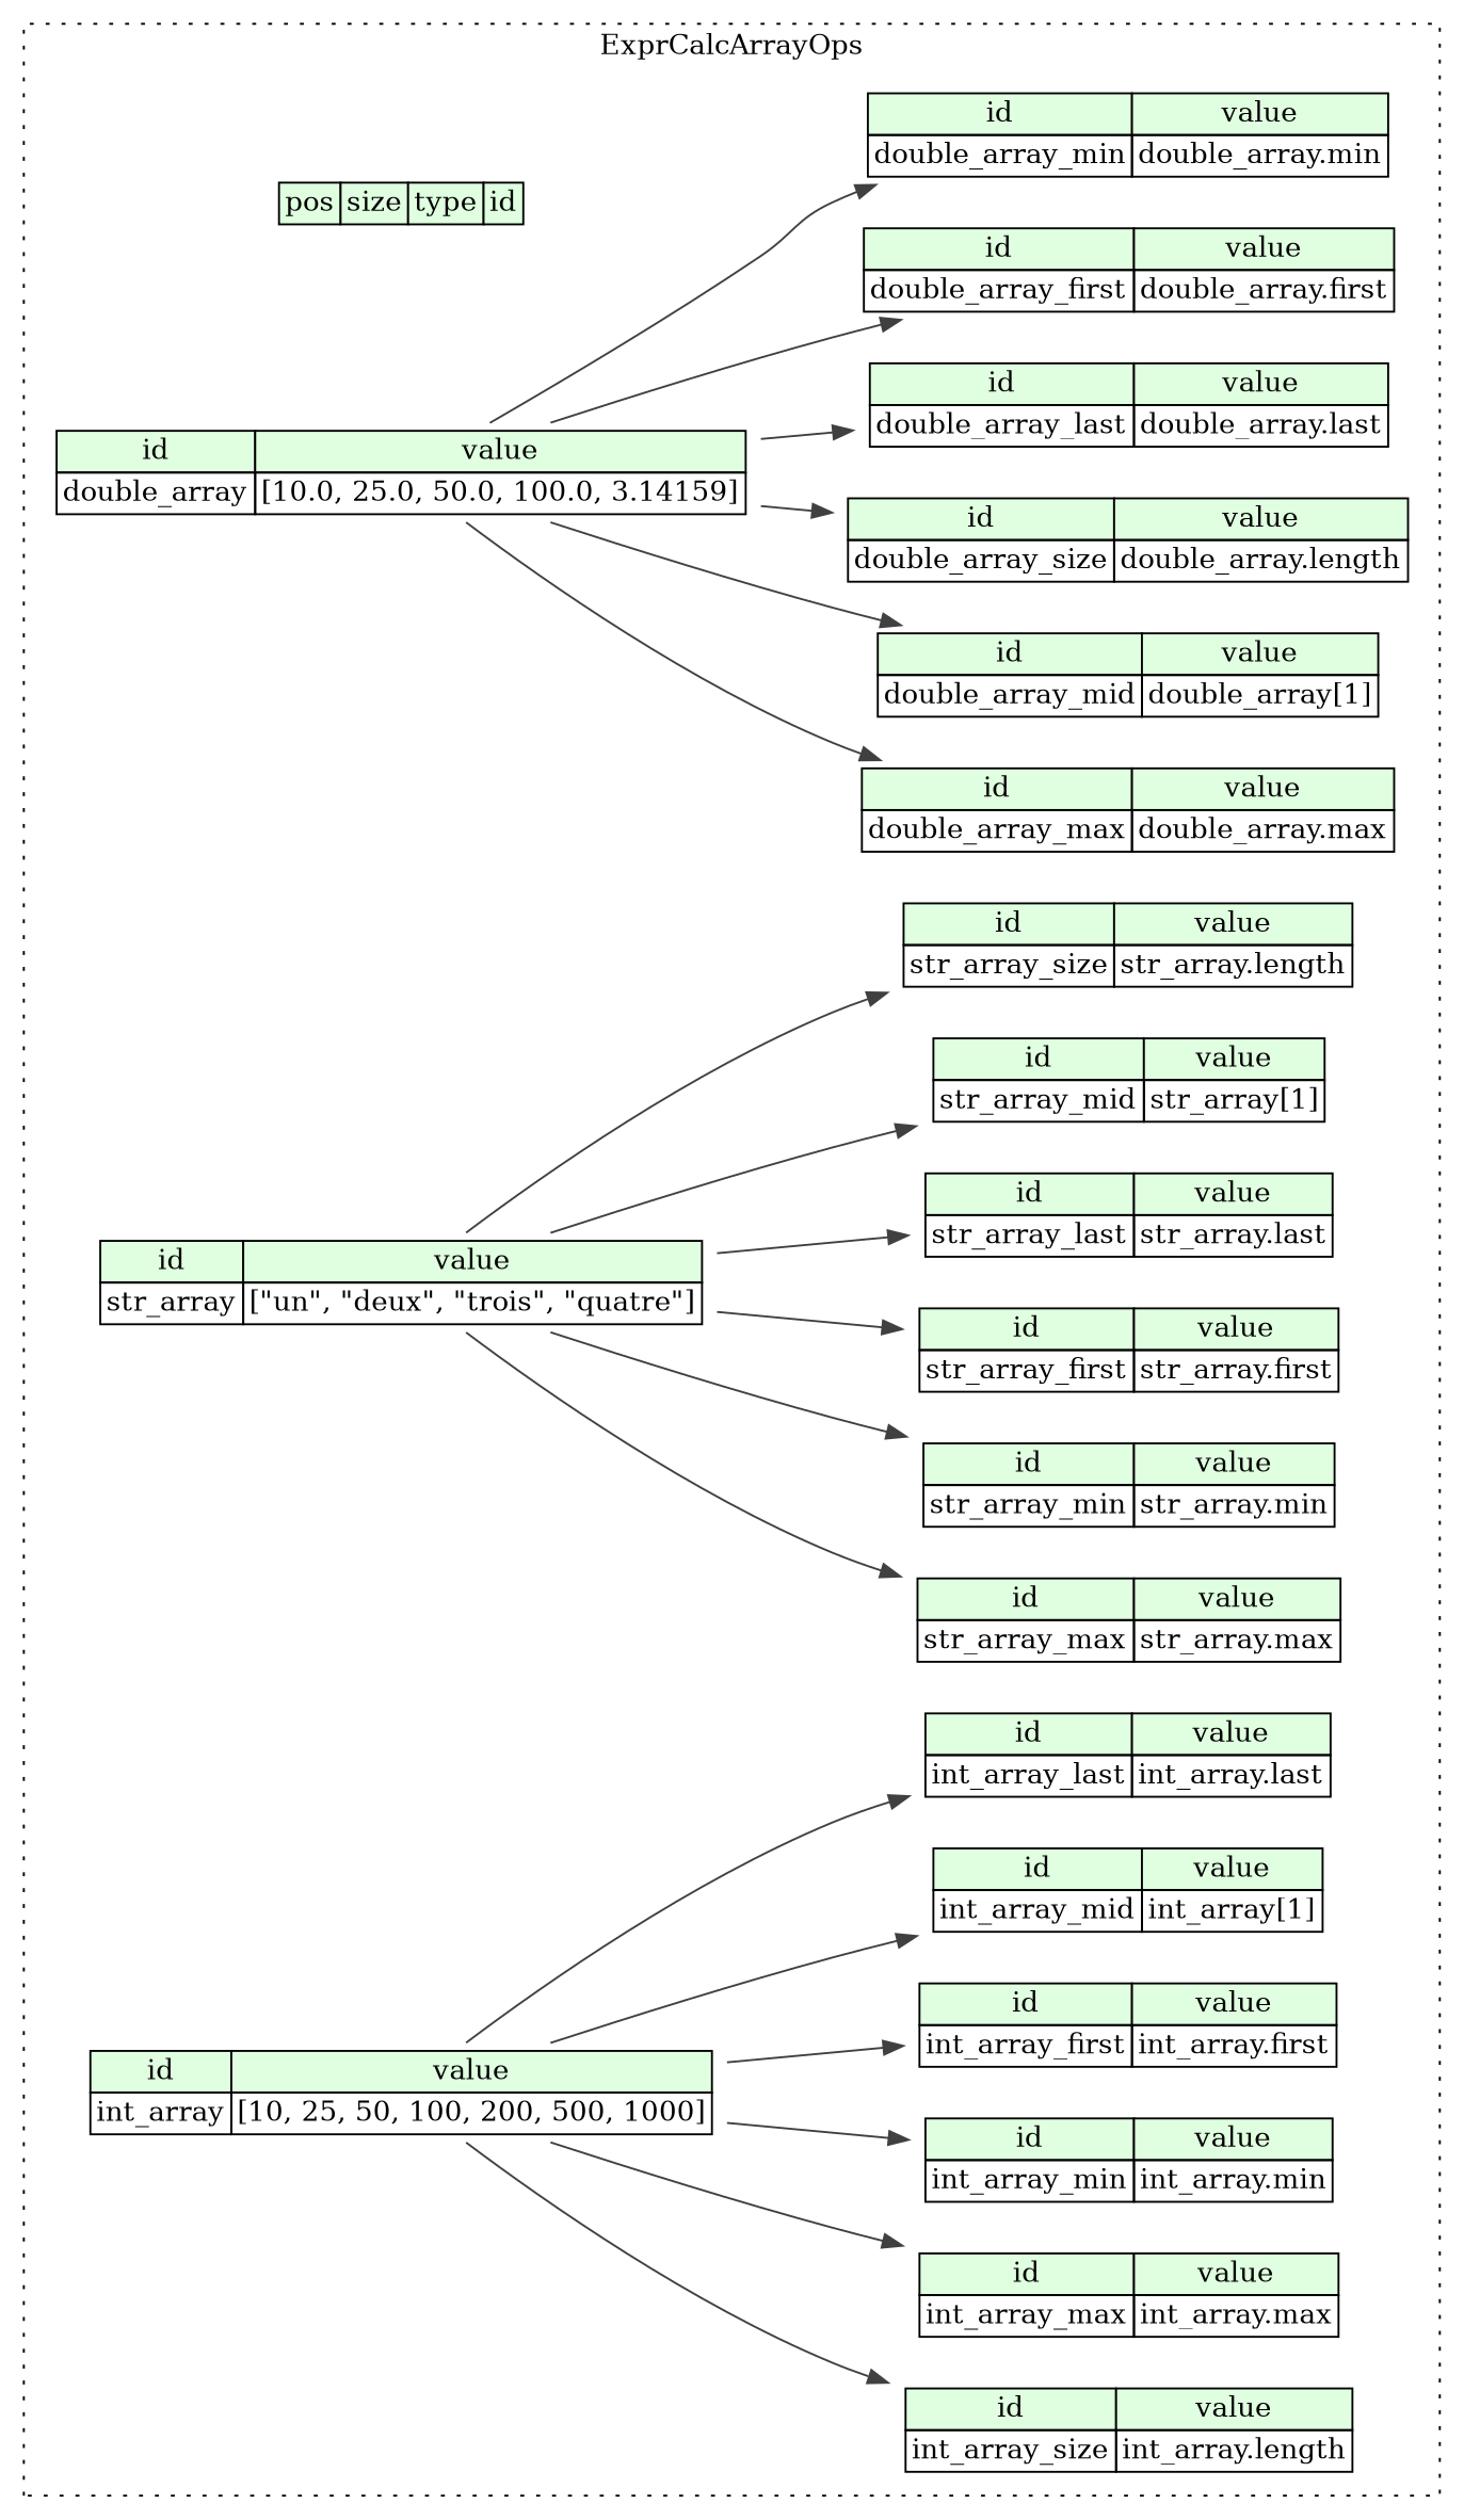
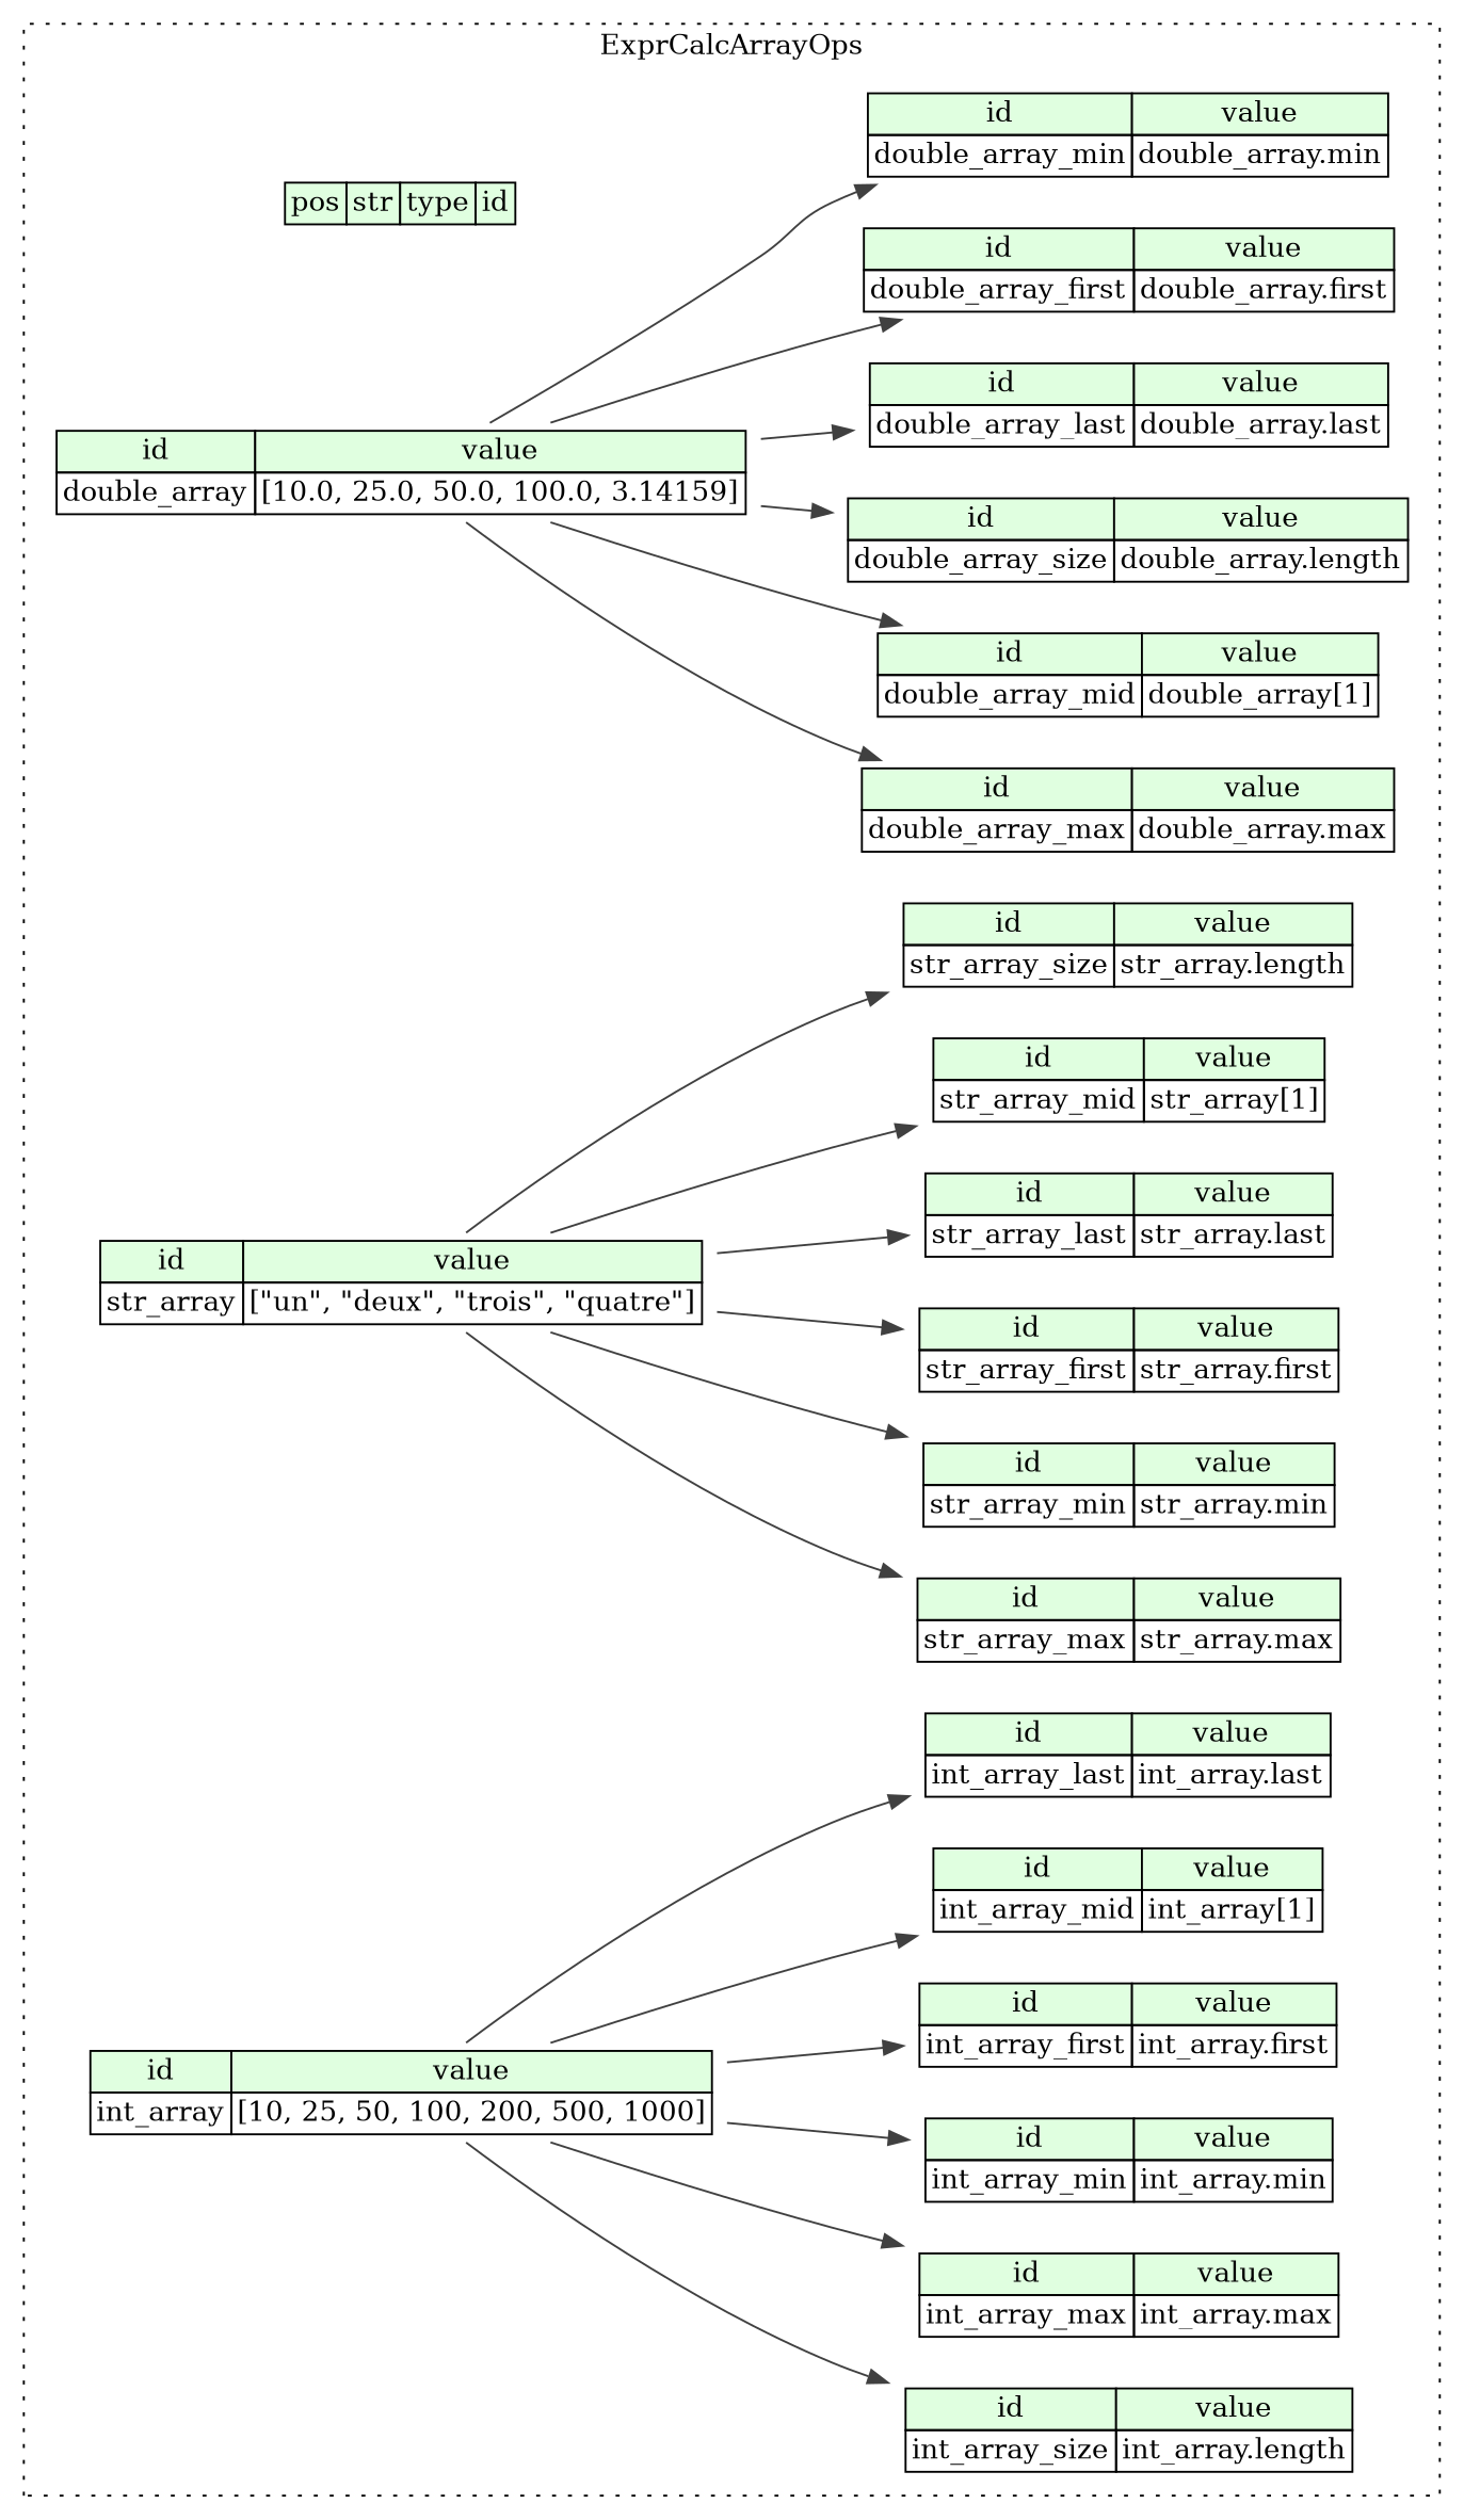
  digraph {
    rankdir=LR
    node [shape=plaintext]
    edge [color="#404040" tailport=double_array_type]
-   n1 [label=<<TABLE BORDER="0" CELLBORDER="1" CELLSPACING="0"> 			<TR><TD BGCOLOR="#E0FFE0">pos</TD><TD BGCOLOR="#E0FFE0">size</TD><TD BGCOLOR="#E0FFE0">type</TD><TD BGCOLOR="#E0FFE0">id</TD></TR> 		</TABLE>>]
+   n1 [label=<<TABLE BORDER="0" CELLBORDER="1" CELLSPACING="0"> 			<TR><TD BGCOLOR="#E0FFE0">pos</TD><TD BGCOLOR="#E0FFE0">str</TD><TD BGCOLOR="#E0FFE0">type</TD><TD BGCOLOR="#E0FFE0">id</TD></TR> 		</TABLE>>]
    n2 [label=<<TABLE BORDER="0" CELLBORDER="1" CELLSPACING="0"> 			<TR><TD BGCOLOR="#E0FFE0">id</TD><TD BGCOLOR="#E0FFE0">value</TD></TR> 			<TR><TD>double_array</TD><TD>[10.0, 25.0, 50.0, 100.0, 3.14159]</TD></TR> 		</TABLE>>]
    n3 [label=<<TABLE BORDER="0" CELLBORDER="1" CELLSPACING="0"> 			<TR><TD BGCOLOR="#E0FFE0">id</TD><TD BGCOLOR="#E0FFE0">value</TD></TR> 			<TR><TD>int_array_size</TD><TD>int_array.length</TD></TR> 		</TABLE>>]
    n4 [label=<<TABLE BORDER="0" CELLBORDER="1" CELLSPACING="0"> 			<TR><TD BGCOLOR="#E0FFE0">id</TD><TD BGCOLOR="#E0FFE0">value</TD></TR> 			<TR><TD>int_array_max</TD><TD>int_array.max</TD></TR> 		</TABLE>>]
    n5 [label=<<TABLE BORDER="0" CELLBORDER="1" CELLSPACING="0"> 			<TR><TD BGCOLOR="#E0FFE0">id</TD><TD BGCOLOR="#E0FFE0">value</TD></TR> 			<TR><TD>double_array_max</TD><TD>double_array.max</TD></TR> 		</TABLE>>]
    n6 [label=<<TABLE BORDER="0" CELLBORDER="1" CELLSPACING="0"> 			<TR><TD BGCOLOR="#E0FFE0">id</TD><TD BGCOLOR="#E0FFE0">value</TD></TR> 			<TR><TD>str_array_max</TD><TD>str_array.max</TD></TR> 		</TABLE>>]
    n7 [label=<<TABLE BORDER="0" CELLBORDER="1" CELLSPACING="0"> 			<TR><TD BGCOLOR="#E0FFE0">id</TD><TD BGCOLOR="#E0FFE0">value</TD></TR> 			<TR><TD>str_array_min</TD><TD>str_array.min</TD></TR> 		</TABLE>>]
    n8 [label=<<TABLE BORDER="0" CELLBORDER="1" CELLSPACING="0"> 			<TR><TD BGCOLOR="#E0FFE0">id</TD><TD BGCOLOR="#E0FFE0">value</TD></TR> 			<TR><TD>double_array_mid</TD><TD>double_array[1]</TD></TR> 		</TABLE>>]
    n9 [label=<<TABLE BORDER="0" CELLBORDER="1" CELLSPACING="0"> 			<TR><TD BGCOLOR="#E0FFE0">id</TD><TD BGCOLOR="#E0FFE0">value</TD></TR> 			<TR><TD>str_array</TD><TD>[&quot;un&quot;, &quot;deux&quot;, &quot;trois&quot;, &quot;quatre&quot;]</TD></TR> 		</TABLE>>]
    n10 [label=<<TABLE BORDER="0" CELLBORDER="1" CELLSPACING="0"> 			<TR><TD BGCOLOR="#E0FFE0">id</TD><TD BGCOLOR="#E0FFE0">value</TD></TR> 			<TR><TD>double_array_size</TD><TD>double_array.length</TD></TR> 		</TABLE>>]
    n11 [label=<<TABLE BORDER="0" CELLBORDER="1" CELLSPACING="0"> 			<TR><TD BGCOLOR="#E0FFE0">id</TD><TD BGCOLOR="#E0FFE0">value</TD></TR> 			<TR><TD>str_array_first</TD><TD>str_array.first</TD></TR> 		</TABLE>>]
    n12 [label=<<TABLE BORDER="0" CELLBORDER="1" CELLSPACING="0"> 			<TR><TD BGCOLOR="#E0FFE0">id</TD><TD BGCOLOR="#E0FFE0">value</TD></TR> 			<TR><TD>str_array_last</TD><TD>str_array.last</TD></TR> 		</TABLE>>]
    n13 [label=<<TABLE BORDER="0" CELLBORDER="1" CELLSPACING="0"> 			<TR><TD BGCOLOR="#E0FFE0">id</TD><TD BGCOLOR="#E0FFE0">value</TD></TR> 			<TR><TD>str_array_mid</TD><TD>str_array[1]</TD></TR> 		</TABLE>>]
    n14 [label=<<TABLE BORDER="0" CELLBORDER="1" CELLSPACING="0"> 			<TR><TD BGCOLOR="#E0FFE0">id</TD><TD BGCOLOR="#E0FFE0">value</TD></TR> 			<TR><TD>double_array_last</TD><TD>double_array.last</TD></TR> 		</TABLE>>]
    n15 [label=<<TABLE BORDER="0" CELLBORDER="1" CELLSPACING="0"> 			<TR><TD BGCOLOR="#E0FFE0">id</TD><TD BGCOLOR="#E0FFE0">value</TD></TR> 			<TR><TD>int_array_min</TD><TD>int_array.min</TD></TR> 		</TABLE>>]
    n16 [label=<<TABLE BORDER="0" CELLBORDER="1" CELLSPACING="0"> 			<TR><TD BGCOLOR="#E0FFE0">id</TD><TD BGCOLOR="#E0FFE0">value</TD></TR> 			<TR><TD>str_array_size</TD><TD>str_array.length</TD></TR> 		</TABLE>>]
    n17 [label=<<TABLE BORDER="0" CELLBORDER="1" CELLSPACING="0"> 			<TR><TD BGCOLOR="#E0FFE0">id</TD><TD BGCOLOR="#E0FFE0">value</TD></TR> 			<TR><TD>int_array_first</TD><TD>int_array.first</TD></TR> 		</TABLE>>]
    n18 [label=<<TABLE BORDER="0" CELLBORDER="1" CELLSPACING="0"> 			<TR><TD BGCOLOR="#E0FFE0">id</TD><TD BGCOLOR="#E0FFE0">value</TD></TR> 			<TR><TD>double_array_first</TD><TD>double_array.first</TD></TR> 		</TABLE>>]
    n19 [label=<<TABLE BORDER="0" CELLBORDER="1" CELLSPACING="0"> 			<TR><TD BGCOLOR="#E0FFE0">id</TD><TD BGCOLOR="#E0FFE0">value</TD></TR> 			<TR><TD>int_array_mid</TD><TD>int_array[1]</TD></TR> 		</TABLE>>]
    n20 [label=<<TABLE BORDER="0" CELLBORDER="1" CELLSPACING="0"> 			<TR><TD BGCOLOR="#E0FFE0">id</TD><TD BGCOLOR="#E0FFE0">value</TD></TR> 			<TR><TD>double_array_min</TD><TD>double_array.min</TD></TR> 		</TABLE>>]
    n21 [label=<<TABLE BORDER="0" CELLBORDER="1" CELLSPACING="0"> 			<TR><TD BGCOLOR="#E0FFE0">id</TD><TD BGCOLOR="#E0FFE0">value</TD></TR> 			<TR><TD>int_array</TD><TD>[10, 25, 50, 100, 200, 500, 1000]</TD></TR> 		</TABLE>>]
    n22 [label=<<TABLE BORDER="0" CELLBORDER="1" CELLSPACING="0"> 			<TR><TD BGCOLOR="#E0FFE0">id</TD><TD BGCOLOR="#E0FFE0">value</TD></TR> 			<TR><TD>int_array_last</TD><TD>int_array.last</TD></TR> 		</TABLE>>]
    subgraph cluster_1 {
      label=ExprCalcArrayOps
      style=dotted
      n1
      n2
      n3
      n4
      n5
      n6
      n7
      n8
      n9
      n10
      n11
      n12
      n13
      n14
      n15
      n16
      n17
      n18
      n19
      n20
      n21
      n22
    }
    n2 -> n5
    n2 -> n8
    n2 -> n10
    n2 -> n14
    n2 -> n18
    n2 -> n20
    n9 -> n6 [tailport=str_array_type]
    n9 -> n7 [tailport=str_array_type]
    n9 -> n11 [tailport=str_array_type]
    n9 -> n12 [tailport=str_array_type]
    n9 -> n13 [tailport=str_array_type]
    n9 -> n16 [tailport=str_array_type]
    n21 -> n3 [tailport=int_array_type]
    n21 -> n4 [tailport=int_array_type]
    n21 -> n15 [tailport=int_array_type]
    n21 -> n17 [tailport=int_array_type]
    n21 -> n19 [tailport=int_array_type]
    n21 -> n22 [tailport=int_array_type]
  }
